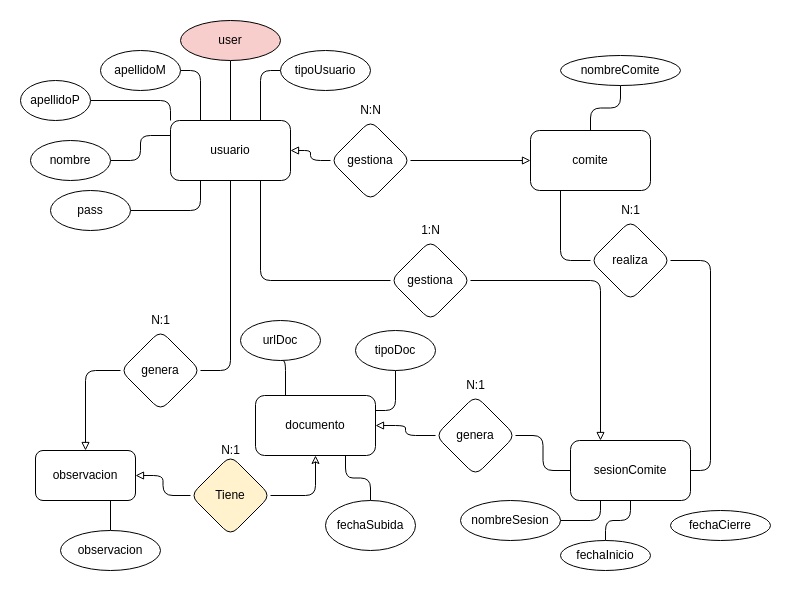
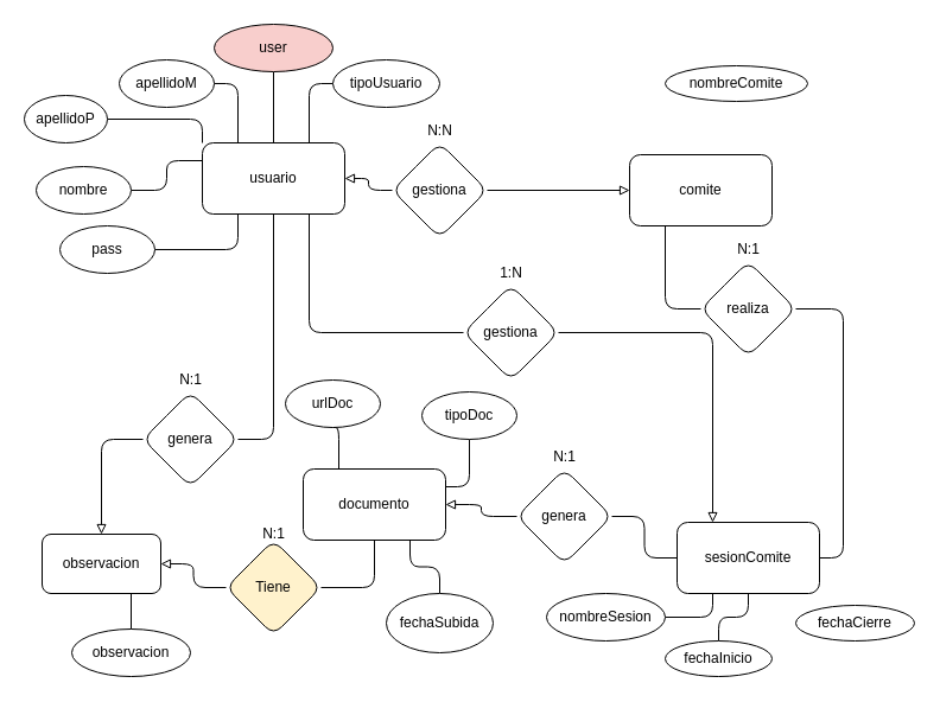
  <mxCell id="0" />
  <mxCell id="1" parent="0" />
  <mxCell id="2" style="edgeStyle=orthogonalEdgeStyle;rounded=1;orthogonalLoop=1;jettySize=auto;html=1;exitX=0.5;exitY=1;exitDx=0;exitDy=0;entryX=1;entryY=0.5;entryDx=0;entryDy=0;startArrow=none;startFill=0;endArrow=none;endFill=0;" parent="1" source="4" target="48" edge="1"><mxGeometry relative="1" as="geometry" /></mxCell>
  <mxCell id="3" style="edgeStyle=orthogonalEdgeStyle;rounded=1;orthogonalLoop=1;jettySize=auto;html=1;exitX=0.5;exitY=0;exitDx=0;exitDy=0;entryX=0.5;entryY=1;entryDx=0;entryDy=0;startArrow=none;startFill=0;endArrow=none;endFill=0;" parent="1" source="4" target="15" edge="1"><mxGeometry relative="1" as="geometry" /></mxCell>
  <mxCell id="4" value="usuario" style="rounded=1;whiteSpace=wrap;html=1;" parent="1" vertex="1"><mxGeometry x="170" y="120" width="120" height="60" as="geometry" /></mxCell>
- <mxCell id="5" style="edgeStyle=orthogonalEdgeStyle;rounded=1;orthogonalLoop=1;jettySize=auto;html=1;exitX=0.5;exitY=0;exitDx=0;exitDy=0;entryX=0.5;entryY=1;entryDx=0;entryDy=0;startArrow=none;startFill=0;endArrow=none;endFill=0;" parent="1" source="7" target="18" edge="1"><mxGeometry relative="1" as="geometry" /></mxCell>
  <mxCell id="6" style="edgeStyle=orthogonalEdgeStyle;rounded=1;orthogonalLoop=1;jettySize=auto;html=1;exitX=0.25;exitY=1;exitDx=0;exitDy=0;entryX=0;entryY=0.5;entryDx=0;entryDy=0;startArrow=none;startFill=0;endArrow=none;endFill=0;" parent="1" source="7" target="29" edge="1"><mxGeometry relative="1" as="geometry" /></mxCell>
  <mxCell id="7" value="comite" style="whiteSpace=wrap;html=1;rounded=1;" parent="1" vertex="1"><mxGeometry x="530" y="130" width="120" height="60" as="geometry" /></mxCell>
  <mxCell id="8" style="edgeStyle=orthogonalEdgeStyle;rounded=1;orthogonalLoop=1;jettySize=auto;html=1;exitX=0.5;exitY=1;exitDx=0;exitDy=0;entryX=0.5;entryY=0;entryDx=0;entryDy=0;endArrow=none;endFill=0;" parent="1" source="11" target="19" edge="1"><mxGeometry relative="1" as="geometry" /></mxCell>
  <mxCell id="9" style="edgeStyle=orthogonalEdgeStyle;rounded=1;orthogonalLoop=1;jettySize=auto;html=1;exitX=0.25;exitY=0;exitDx=0;exitDy=0;entryX=1;entryY=0.5;entryDx=0;entryDy=0;startArrow=block;startFill=0;endArrow=none;endFill=0;" parent="1" source="11" target="36" edge="1"><mxGeometry relative="1" as="geometry" /></mxCell>
  <mxCell id="10" style="edgeStyle=orthogonalEdgeStyle;rounded=1;orthogonalLoop=1;jettySize=auto;html=1;exitX=0;exitY=0.5;exitDx=0;exitDy=0;entryX=1;entryY=0.5;entryDx=0;entryDy=0;startArrow=none;startFill=0;endArrow=none;endFill=0;" parent="1" source="11" target="31" edge="1"><mxGeometry relative="1" as="geometry" /></mxCell>
  <mxCell id="11" value="sesionComite" style="whiteSpace=wrap;html=1;rounded=1;" parent="1" vertex="1"><mxGeometry x="570" y="440" width="120" height="60" as="geometry" /></mxCell>
  <mxCell id="12" value="documento" style="whiteSpace=wrap;html=1;rounded=1;" parent="1" vertex="1"><mxGeometry x="255" y="395" width="120" height="60" as="geometry" /></mxCell>
  <mxCell id="13" style="edgeStyle=orthogonalEdgeStyle;rounded=1;orthogonalLoop=1;jettySize=auto;html=1;exitX=1;exitY=0.5;exitDx=0;exitDy=0;entryX=0;entryY=0.25;entryDx=0;entryDy=0;startArrow=none;startFill=0;endArrow=none;endFill=0;" parent="1" source="14" target="4" edge="1"><mxGeometry relative="1" as="geometry" /></mxCell>
  <mxCell id="14" value="nombre" style="ellipse;whiteSpace=wrap;html=1;rounded=1;" parent="1" vertex="1"><mxGeometry x="30" y="140" width="80" height="40" as="geometry" /></mxCell>
  <mxCell id="15" value="user" style="ellipse;whiteSpace=wrap;html=1;rounded=1;fillColor=#f8cecc;" parent="1" vertex="1"><mxGeometry x="180" width="100" height="40" as="geometry" y="20" /></mxCell>
  <mxCell id="16" style="edgeStyle=orthogonalEdgeStyle;rounded=1;orthogonalLoop=1;jettySize=auto;html=1;exitX=1;exitY=0.5;exitDx=0;exitDy=0;entryX=0.25;entryY=1;entryDx=0;entryDy=0;startArrow=none;startFill=0;endArrow=none;endFill=0;" parent="1" source="17" target="4" edge="1"><mxGeometry relative="1" as="geometry" /></mxCell>
  <mxCell id="17" value="pass" style="ellipse;whiteSpace=wrap;html=1;rounded=1;" parent="1" vertex="1"><mxGeometry x="50" y="190" width="80" height="40" as="geometry" /></mxCell>
  <mxCell id="18" value="nombreComite" style="ellipse;whiteSpace=wrap;html=1;rounded=1;" parent="1" vertex="1"><mxGeometry x="560" y="55" width="120" height="30" as="geometry" /></mxCell>
  <mxCell id="19" value="fechaInicio" style="ellipse;whiteSpace=wrap;html=1;rounded=1;" parent="1" vertex="1"><mxGeometry x="560" y="540" width="90" height="30" as="geometry" /></mxCell>
  <mxCell id="20" value="fechaCierre" style="ellipse;whiteSpace=wrap;html=1;rounded=1;" parent="1" vertex="1"><mxGeometry x="670" y="510" width="100" height="30" as="geometry" /></mxCell>
  <mxCell id="21" style="edgeStyle=orthogonalEdgeStyle;rounded=1;orthogonalLoop=1;jettySize=auto;html=1;exitX=0.5;exitY=1;exitDx=0;exitDy=0;entryX=1;entryY=0.25;entryDx=0;entryDy=0;startArrow=none;startFill=0;endArrow=none;endFill=0;" parent="1" source="22" target="12" edge="1"><mxGeometry relative="1" as="geometry" /></mxCell>
  <mxCell id="22" value="tipoDoc" style="ellipse;whiteSpace=wrap;html=1;rounded=1;" parent="1" vertex="1"><mxGeometry x="355" y="330" width="80" height="40" as="geometry" /></mxCell>
  <mxCell id="23" style="edgeStyle=orthogonalEdgeStyle;rounded=1;orthogonalLoop=1;jettySize=auto;html=1;exitX=0.5;exitY=1;exitDx=0;exitDy=0;entryX=0.25;entryY=0;entryDx=0;entryDy=0;startArrow=none;startFill=0;endArrow=none;endFill=0;" parent="1" source="24" target="12" edge="1"><mxGeometry relative="1" as="geometry" /></mxCell>
  <mxCell id="24" value="urlDoc" style="ellipse;whiteSpace=wrap;html=1;rounded=1;" parent="1" vertex="1"><mxGeometry x="240" y="320" width="80" height="40" as="geometry" /></mxCell>
  <mxCell id="25" style="edgeStyle=orthogonalEdgeStyle;rounded=1;orthogonalLoop=1;jettySize=auto;html=1;exitX=0;exitY=0.5;exitDx=0;exitDy=0;entryX=1;entryY=0.5;entryDx=0;entryDy=0;endArrow=block;endFill=0;startArrow=none;startFill=0;" parent="1" source="27" target="4" edge="1"><mxGeometry relative="1" as="geometry" /></mxCell>
  <mxCell id="26" style="edgeStyle=orthogonalEdgeStyle;rounded=1;orthogonalLoop=1;jettySize=auto;html=1;exitX=1;exitY=0.5;exitDx=0;exitDy=0;entryX=0;entryY=0.5;entryDx=0;entryDy=0;endArrow=block;endFill=0;startArrow=none;startFill=0;" parent="1" source="27" target="7" edge="1"><mxGeometry relative="1" as="geometry" /></mxCell>
  <mxCell id="27" value="gestiona" style="rhombus;whiteSpace=wrap;html=1;rounded=1;" parent="1" vertex="1"><mxGeometry x="330" y="120" width="80" height="80" as="geometry" /></mxCell>
  <mxCell id="28" style="edgeStyle=orthogonalEdgeStyle;rounded=1;orthogonalLoop=1;jettySize=auto;html=1;exitX=1;exitY=0.5;exitDx=0;exitDy=0;entryX=1;entryY=0.5;entryDx=0;entryDy=0;startArrow=none;startFill=0;endArrow=none;endFill=0;" parent="1" source="29" target="11" edge="1"><mxGeometry relative="1" as="geometry" /></mxCell>
  <mxCell id="29" value="realiza" style="rhombus;whiteSpace=wrap;html=1;rounded=1;" parent="1" vertex="1"><mxGeometry x="590" y="220" width="80" height="80" as="geometry" /></mxCell>
  <mxCell id="30" style="edgeStyle=orthogonalEdgeStyle;rounded=1;orthogonalLoop=1;jettySize=auto;html=1;exitX=0;exitY=0.5;exitDx=0;exitDy=0;entryX=1;entryY=0.5;entryDx=0;entryDy=0;startArrow=none;startFill=0;endArrow=block;endFill=0;" parent="1" source="31" target="12" edge="1"><mxGeometry relative="1" as="geometry" /></mxCell>
  <mxCell id="31" value="genera" style="rhombus;whiteSpace=wrap;html=1;rounded=1;" parent="1" vertex="1"><mxGeometry x="435" y="395" width="80" height="80" as="geometry" /></mxCell>
  <mxCell id="32" value="N:N" style="text;html=1;align=center;verticalAlign=middle;resizable=0;points=[];autosize=1;strokeColor=none;fillColor=none;rounded=1;" parent="1" vertex="1"><mxGeometry x="350" y="100" width="40" height="20" as="geometry" /></mxCell>
  <mxCell id="33" value="N:1" style="text;html=1;align=center;verticalAlign=middle;resizable=0;points=[];autosize=1;strokeColor=none;fillColor=none;rounded=1;" parent="1" vertex="1"><mxGeometry x="615" y="200" width="30" height="20" as="geometry" /></mxCell>
  <mxCell id="34" value="N:1" style="text;html=1;align=center;verticalAlign=middle;resizable=0;points=[];autosize=1;strokeColor=none;fillColor=none;rounded=1;" parent="1" vertex="1"><mxGeometry x="460" y="375" width="30" height="20" as="geometry" /></mxCell>
  <mxCell id="35" style="edgeStyle=orthogonalEdgeStyle;rounded=1;orthogonalLoop=1;jettySize=auto;html=1;exitX=0;exitY=0.5;exitDx=0;exitDy=0;entryX=0.75;entryY=1;entryDx=0;entryDy=0;startArrow=none;startFill=0;endArrow=none;endFill=0;" parent="1" source="36" target="4" edge="1"><mxGeometry relative="1" as="geometry"><Array as="points"><mxPoint x="260" y="280" /></Array></mxGeometry></mxCell>
  <mxCell id="36" value="gestiona" style="rhombus;whiteSpace=wrap;html=1;rounded=1;" parent="1" vertex="1"><mxGeometry x="390" y="240" width="80" height="80" as="geometry" /></mxCell>
  <mxCell id="37" value="1:N" style="text;html=1;align=center;verticalAlign=middle;resizable=0;points=[];autosize=1;strokeColor=none;fillColor=none;" parent="1" vertex="1"><mxGeometry x="415" y="220" width="30" height="20" as="geometry" /></mxCell>
  <mxCell id="38" style="edgeStyle=orthogonalEdgeStyle;rounded=1;orthogonalLoop=1;jettySize=auto;html=1;exitX=1;exitY=0.5;exitDx=0;exitDy=0;entryX=0;entryY=0;entryDx=0;entryDy=0;startArrow=none;startFill=0;endArrow=none;endFill=0;" parent="1" source="39" target="4" edge="1"><mxGeometry relative="1" as="geometry" /></mxCell>
  <mxCell id="39" value="apellidoP" style="ellipse;whiteSpace=wrap;html=1;rounded=1;" parent="1" vertex="1"><mxGeometry x="20" y="80" width="70" height="40" as="geometry" /></mxCell>
  <mxCell id="40" style="edgeStyle=orthogonalEdgeStyle;rounded=1;orthogonalLoop=1;jettySize=auto;html=1;exitX=1;exitY=0.5;exitDx=0;exitDy=0;entryX=0.25;entryY=0;entryDx=0;entryDy=0;startArrow=none;startFill=0;endArrow=none;endFill=0;" parent="1" source="41" target="4" edge="1"><mxGeometry relative="1" as="geometry"><Array as="points"><mxPoint x="200" y="70" /></Array></mxGeometry></mxCell>
  <mxCell id="41" value="apellidoM" style="ellipse;whiteSpace=wrap;html=1;rounded=1;" parent="1" vertex="1"><mxGeometry x="100" y="50" width="80" height="40" as="geometry" /></mxCell>
  <mxCell id="42" style="edgeStyle=orthogonalEdgeStyle;rounded=1;orthogonalLoop=1;jettySize=auto;html=1;exitX=0;exitY=0.5;exitDx=0;exitDy=0;entryX=0.75;entryY=0;entryDx=0;entryDy=0;startArrow=none;startFill=0;endArrow=none;endFill=0;" parent="1" source="43" target="4" edge="1"><mxGeometry relative="1" as="geometry" /></mxCell>
  <mxCell id="43" value="tipoUsuario" style="ellipse;whiteSpace=wrap;html=1;rounded=1;" parent="1" vertex="1"><mxGeometry x="280" y="50" width="90" height="40" as="geometry" /></mxCell>
  <mxCell id="44" style="edgeStyle=orthogonalEdgeStyle;rounded=1;orthogonalLoop=1;jettySize=auto;html=1;exitX=1;exitY=0.5;exitDx=0;exitDy=0;entryX=0.25;entryY=1;entryDx=0;entryDy=0;startArrow=none;startFill=0;endArrow=none;endFill=0;" parent="1" source="45" target="11" edge="1"><mxGeometry relative="1" as="geometry" /></mxCell>
  <mxCell id="45" value="nombreSesion" style="ellipse;whiteSpace=wrap;html=1;rounded=1;" parent="1" vertex="1"><mxGeometry x="460" y="500" width="100" height="40" as="geometry" /></mxCell>
  <mxCell id="46" value="observacion" style="whiteSpace=wrap;html=1;rounded=1;" parent="1" vertex="1"><mxGeometry x="35" y="450" width="100" height="50" as="geometry" /></mxCell>
  <mxCell id="47" style="edgeStyle=orthogonalEdgeStyle;rounded=1;orthogonalLoop=1;jettySize=auto;html=1;exitX=0;exitY=0.5;exitDx=0;exitDy=0;entryX=0.5;entryY=0;entryDx=0;entryDy=0;startArrow=none;startFill=0;endArrow=block;endFill=0;" parent="1" source="48" target="46" edge="1"><mxGeometry relative="1" as="geometry" /></mxCell>
  <mxCell id="48" value="genera" style="rhombus;whiteSpace=wrap;html=1;rounded=1;" parent="1" vertex="1"><mxGeometry x="120" y="330" width="80" height="80" as="geometry" /></mxCell>
  <mxCell id="49" style="edgeStyle=orthogonalEdgeStyle;rounded=1;orthogonalLoop=1;jettySize=auto;html=1;exitX=0;exitY=0.5;exitDx=0;exitDy=0;entryX=1;entryY=0.5;entryDx=0;entryDy=0;startArrow=none;startFill=0;endArrow=block;endFill=0;" parent="1" source="51" target="46" edge="1"><mxGeometry relative="1" as="geometry" /></mxCell>
- <mxCell id="50" style="edgeStyle=orthogonalEdgeStyle;rounded=1;orthogonalLoop=1;jettySize=auto;html=1;exitX=1;exitY=0.5;exitDx=0;exitDy=0;entryX=0.5;entryY=1;entryDx=0;entryDy=0;startArrow=none;startFill=0;endArrow=classic;endFill=0;" parent="1" source="51" target="12" edge="1"><mxGeometry relative="1" as="geometry" /></mxCell>
+ <mxCell id="50" style="edgeStyle=orthogonalEdgeStyle;rounded=1;orthogonalLoop=1;jettySize=auto;html=1;exitX=1;exitY=0.5;exitDx=0;exitDy=0;entryX=0.5;entryY=1;entryDx=0;entryDy=0;startArrow=none;startFill=0;endArrow=none;endFill=0;" parent="1" source="51" target="12" edge="1"><mxGeometry relative="1" as="geometry" /></mxCell>
  <mxCell id="51" value="Tiene" style="rhombus;whiteSpace=wrap;html=1;rounded=1;fillColor=#fff2cc;" parent="1" vertex="1"><mxGeometry x="190" y="455" width="80" height="80" as="geometry" /></mxCell>
  <mxCell id="52" style="edgeStyle=orthogonalEdgeStyle;rounded=1;orthogonalLoop=1;jettySize=auto;html=1;exitX=0.5;exitY=0;exitDx=0;exitDy=0;entryX=0.75;entryY=1;entryDx=0;entryDy=0;startArrow=none;startFill=0;endArrow=none;endFill=0;" parent="1" source="53" target="12" edge="1"><mxGeometry relative="1" as="geometry" /></mxCell>
  <mxCell id="53" value="fechaSubida" style="ellipse;whiteSpace=wrap;html=1;rounded=1;" parent="1" vertex="1"><mxGeometry x="325" y="500" width="90" height="50" as="geometry" /></mxCell>
  <mxCell id="54" style="edgeStyle=orthogonalEdgeStyle;rounded=1;orthogonalLoop=1;jettySize=auto;html=1;exitX=0.5;exitY=0;exitDx=0;exitDy=0;entryX=0.75;entryY=1;entryDx=0;entryDy=0;startArrow=none;startFill=0;endArrow=none;endFill=0;" parent="1" source="55" target="46" edge="1"><mxGeometry relative="1" as="geometry" /></mxCell>
  <mxCell id="55" value="observacion" style="ellipse;whiteSpace=wrap;html=1;rounded=1;" parent="1" vertex="1"><mxGeometry x="60" y="530" width="100" height="40" as="geometry" /></mxCell>
  <mxCell id="56" value="N:1" style="text;html=1;align=center;verticalAlign=middle;resizable=0;points=[];autosize=1;strokeColor=none;fillColor=none;" parent="1" vertex="1"><mxGeometry x="145" y="310" width="30" height="20" as="geometry" /></mxCell>
  <mxCell id="57" value="N:1" style="text;html=1;align=center;verticalAlign=middle;resizable=0;points=[];autosize=1;strokeColor=none;fillColor=none;" parent="1" vertex="1"><mxGeometry x="215" y="440" width="30" height="20" as="geometry" /></mxCell>
